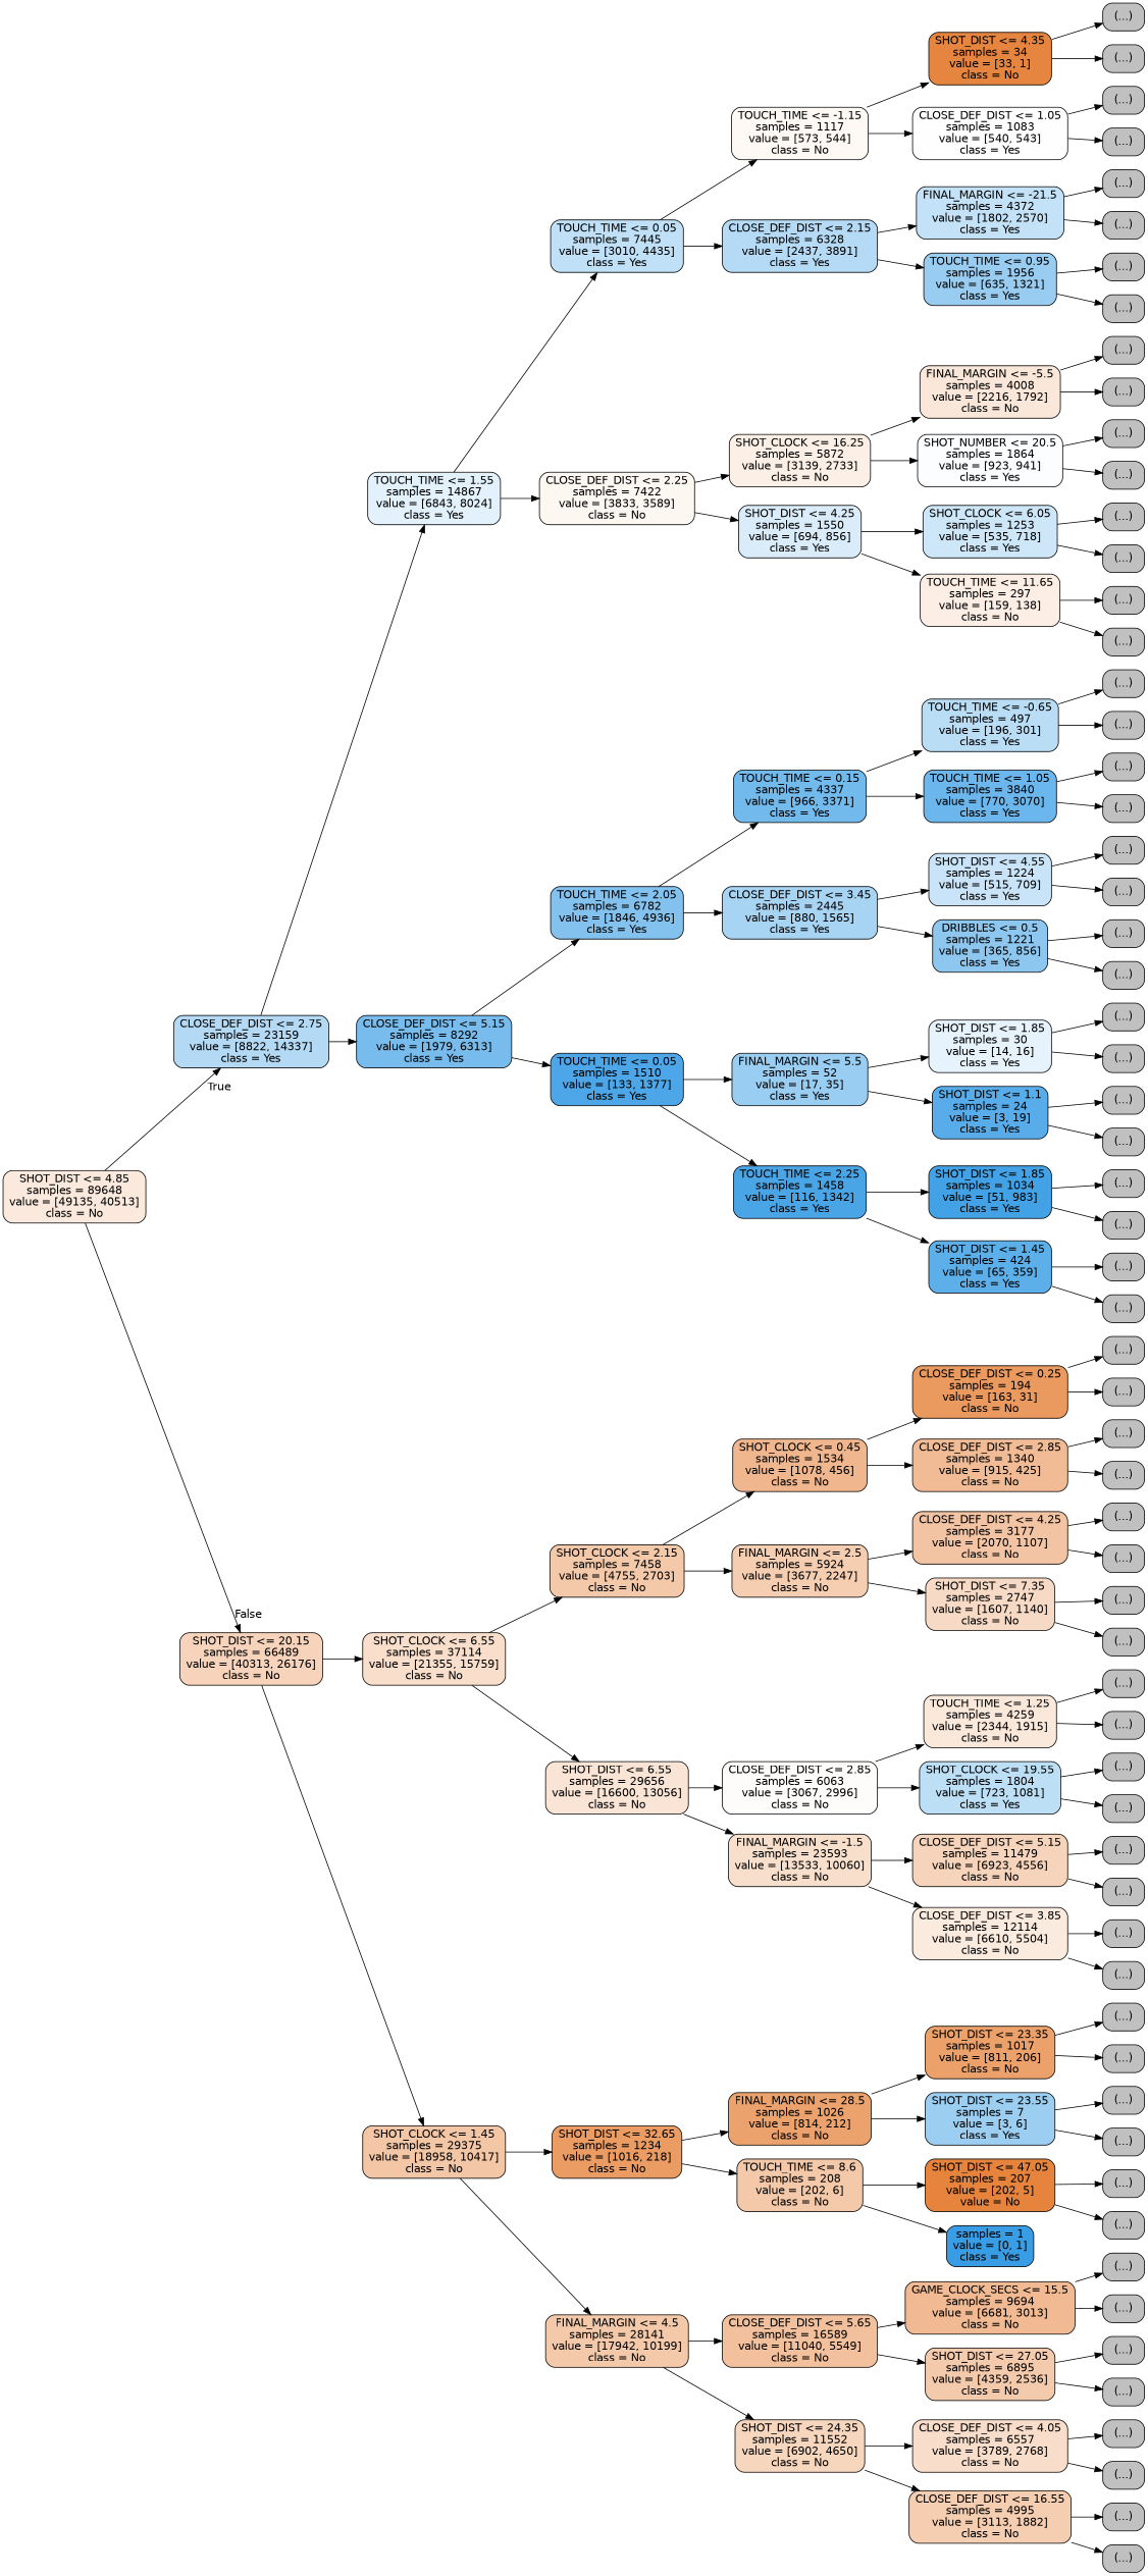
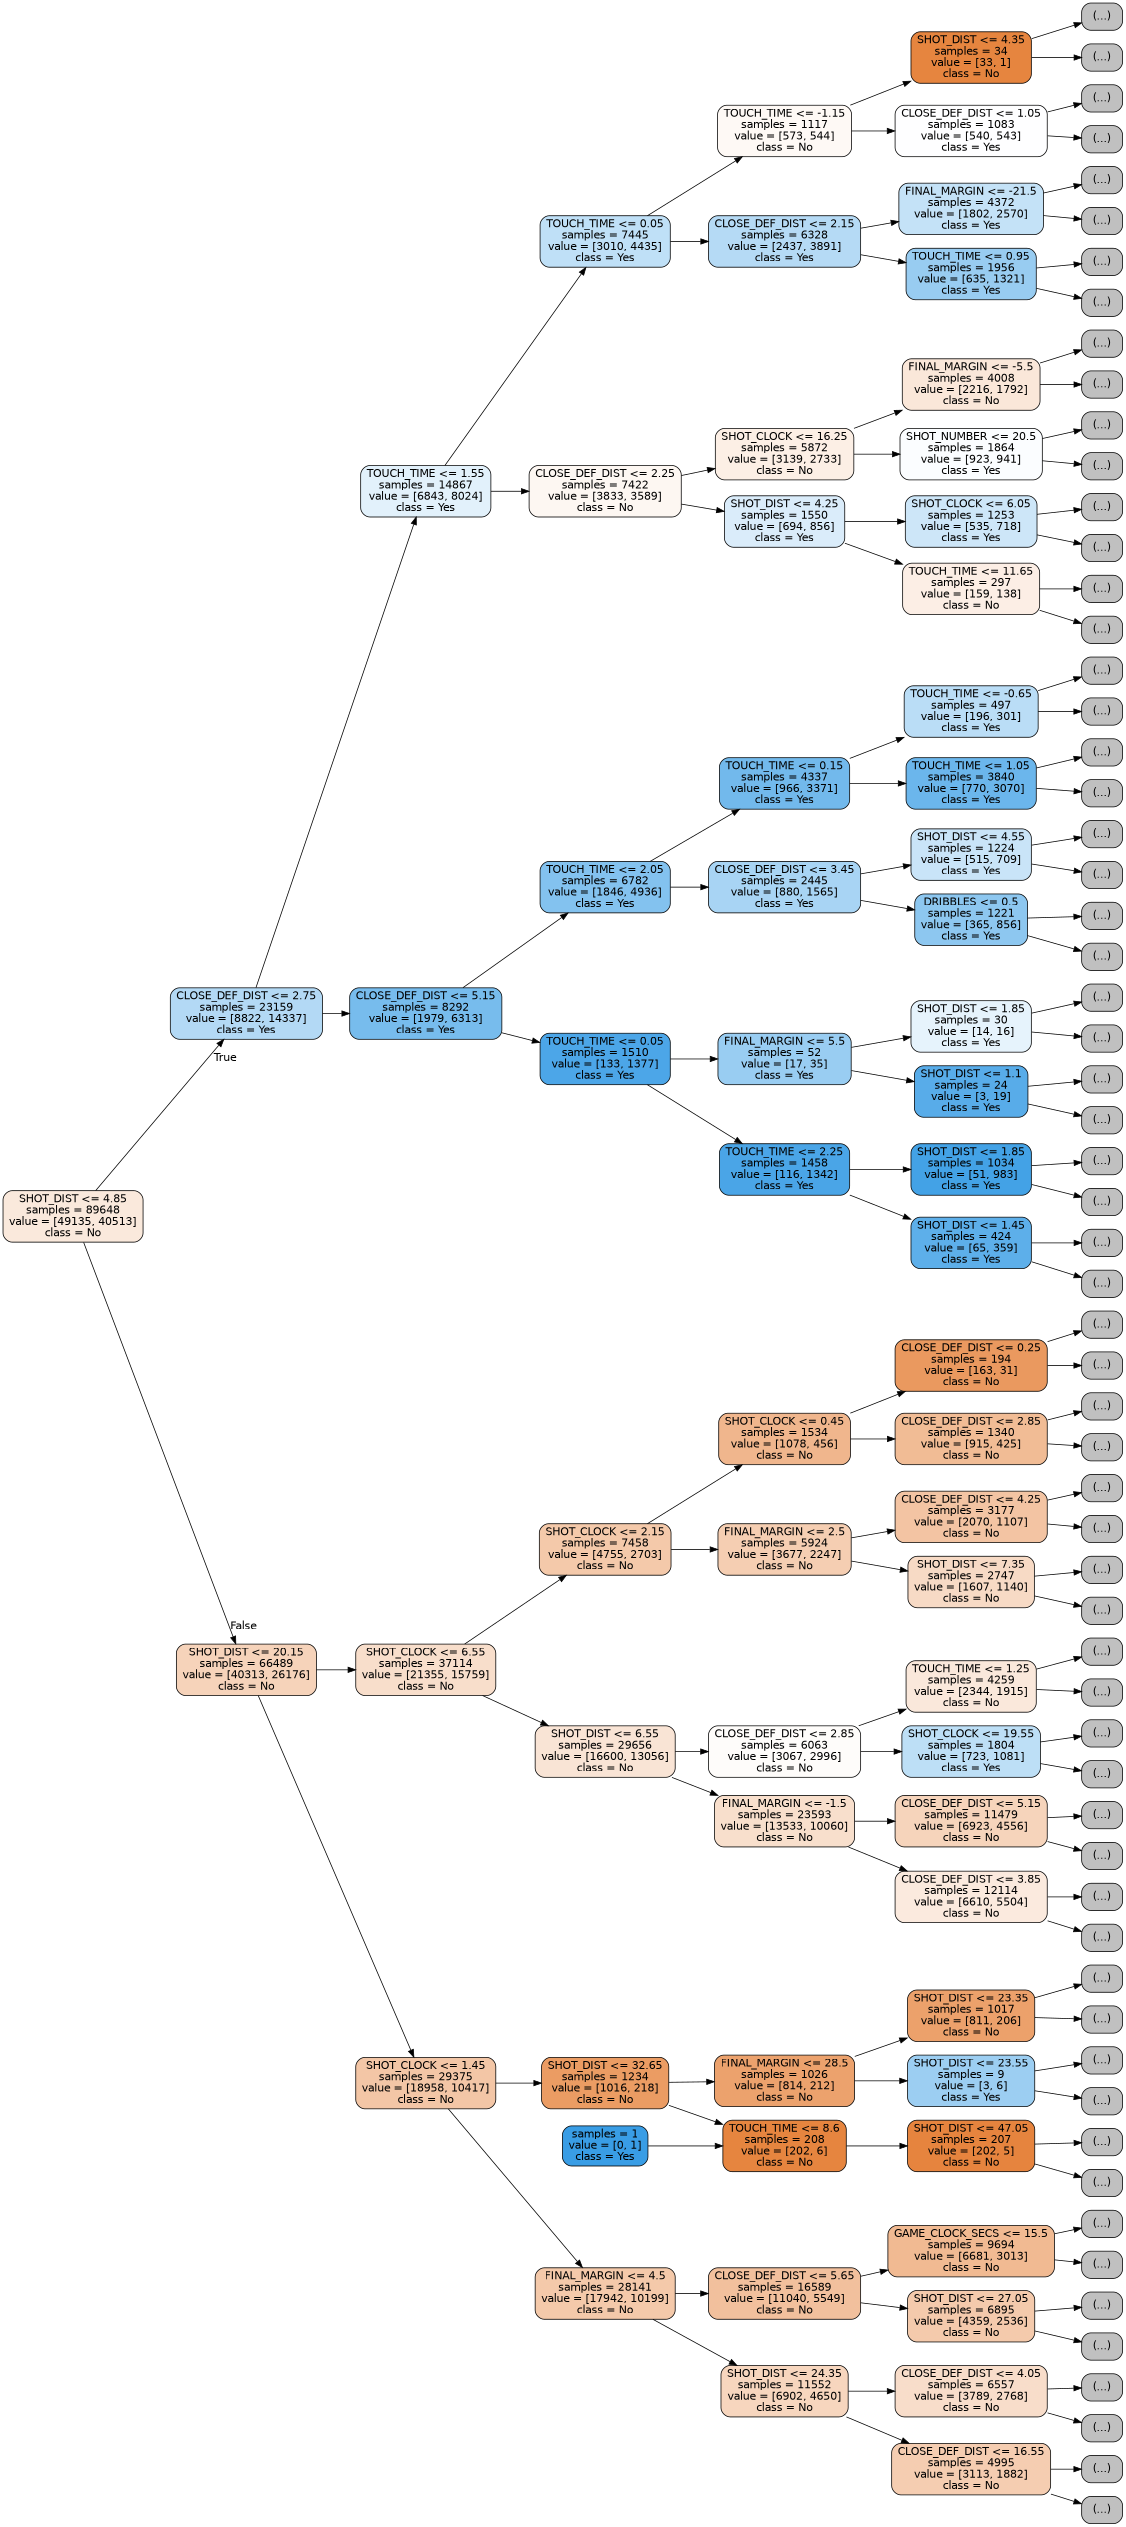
  digraph {
    rankdir=LR
    node [color=black fillcolor="#C0C0C0" fontname=helvetica shape=box style="filled, rounded"]
    edge [fontname=helvetica]
    n1 [fillcolor="#fae9dc" label="SHOT_DIST <= 4.85\nsamples = 89648\nvalue = [49135, 40513]\nclass = No"]
    n2 [fillcolor="#b3d9f5" label="CLOSE_DEF_DIST <= 2.75\nsamples = 23159\nvalue = [8822, 14337]\nclass = Yes"]
    n3 [fillcolor="#f6d3ba" label="SHOT_DIST <= 20.15\nsamples = 66489\nvalue = [40313, 26176]\nclass = No"]
    n4 [fillcolor="#e2f1fb" label="TOUCH_TIME <= 1.55\nsamples = 14867\nvalue = [6843, 8024]\nclass = Yes"]
    n5 [fillcolor="#77bced" label="CLOSE_DEF_DIST <= 5.15\nsamples = 8292\nvalue = [1979, 6313]\nclass = Yes"]
    n6 [fillcolor="#f8decb" label="SHOT_CLOCK <= 6.55\nsamples = 37114\nvalue = [21355, 15759]\nclass = No"]
    n7 [fillcolor="#f3c6a6" label="SHOT_CLOCK <= 1.45\nsamples = 29375\nvalue = [18958, 10417]\nclass = No"]
    n8 [fillcolor="#bfe0f7" label="TOUCH_TIME <= 0.05\nsamples = 7445\nvalue = [3010, 4435]\nclass = Yes"]
    n9 [fillcolor="#fdf7f2" label="CLOSE_DEF_DIST <= 2.25\nsamples = 7422\nvalue = [3833, 3589]\nclass = No"]
    n10 [fillcolor="#83c2ef" label="TOUCH_TIME <= 2.05\nsamples = 6782\nvalue = [1846, 4936]\nclass = Yes"]
    n11 [fillcolor="#4ca6e8" label="TOUCH_TIME <= 0.05\nsamples = 1510\nvalue = [133, 1377]\nclass = Yes"]
    n12 [fillcolor="#fef9f5" label="TOUCH_TIME <= -1.15\nsamples = 1117\nvalue = [573, 544]\nclass = No"]
    n13 [fillcolor="#b5daf5" label="CLOSE_DEF_DIST <= 2.15\nsamples = 6328\nvalue = [2437, 3891]\nclass = Yes"]
    n14 [fillcolor="#fcefe5" label="SHOT_CLOCK <= 16.25\nsamples = 5872\nvalue = [3139, 2733]\nclass = No"]
    n15 [fillcolor="#daecfa" label="SHOT_DIST <= 4.25\nsamples = 1550\nvalue = [694, 856]\nclass = Yes"]
    n16 [fillcolor="#e6853f" label="SHOT_DIST <= 4.35\nsamples = 34\nvalue = [33, 1]\nclass = No"]
    n17 [fillcolor="#fefeff" label="CLOSE_DEF_DIST <= 1.05\nsamples = 1083\nvalue = [540, 543]\nclass = Yes"]
    n18 [fillcolor="#c4e2f7" label="FINAL_MARGIN <= -21.5\nsamples = 4372\nvalue = [1802, 2570]\nclass = Yes"]
    n19 [fillcolor="#98ccf1" label="TOUCH_TIME <= 0.95\nsamples = 1956\nvalue = [635, 1321]\nclass = Yes"]
    n20 [label="(...)"]
    n21 [label="(...)"]
    n22 [label="(...)"]
    n23 [label="(...)"]
    n24 [label="(...)"]
    n25 [label="(...)"]
    n26 [label="(...)"]
    n27 [label="(...)"]
    n28 [fillcolor="#fae7d9" label="FINAL_MARGIN <= -5.5\nsamples = 4008\nvalue = [2216, 1792]\nclass = No"]
    n29 [fillcolor="#fbfdff" label="SHOT_NUMBER <= 20.5\nsamples = 1864\nvalue = [923, 941]\nclass = Yes"]
    n30 [fillcolor="#cde6f8" label="SHOT_CLOCK <= 6.05\nsamples = 1253\nvalue = [535, 718]\nclass = Yes"]
    n31 [fillcolor="#fceee5" label="TOUCH_TIME <= 11.65\nsamples = 297\nvalue = [159, 138]\nclass = No"]
    n32 [label="(...)"]
    n33 [label="(...)"]
    n34 [label="(...)"]
    n35 [label="(...)"]
    n36 [label="(...)"]
    n37 [label="(...)"]
    n38 [label="(...)"]
    n39 [label="(...)"]
    n40 [fillcolor="#72b9ec" label="TOUCH_TIME <= 0.15\nsamples = 4337\nvalue = [966, 3371]\nclass = Yes"]
    n41 [fillcolor="#a8d4f4" label="CLOSE_DEF_DIST <= 3.45\nsamples = 2445\nvalue = [880, 1565]\nclass = Yes"]
    n42 [fillcolor="#99cdf2" label="FINAL_MARGIN <= 5.5\nsamples = 52\nvalue = [17, 35]\nclass = Yes"]
    n43 [fillcolor="#4aa5e7" label="TOUCH_TIME <= 2.25\nsamples = 1458\nvalue = [116, 1342]\nclass = Yes"]
    n44 [fillcolor="#baddf6" label="TOUCH_TIME <= -0.65\nsamples = 497\nvalue = [196, 301]\nclass = Yes"]
    n45 [fillcolor="#6bb6ec" label="TOUCH_TIME <= 1.05\nsamples = 3840\nvalue = [770, 3070]\nclass = Yes"]
    n46 [fillcolor="#c9e4f8" label="SHOT_DIST <= 4.55\nsamples = 1224\nvalue = [515, 709]\nclass = Yes"]
    n47 [fillcolor="#8dc7f0" label="DRIBBLES <= 0.5\nsamples = 1221\nvalue = [365, 856]\nclass = Yes"]
    n48 [label="(...)"]
    n49 [label="(...)"]
    n50 [label="(...)"]
    n51 [label="(...)"]
    n52 [label="(...)"]
    n53 [label="(...)"]
    n54 [label="(...)"]
    n55 [label="(...)"]
    n56 [fillcolor="#e6f3fc" label="SHOT_DIST <= 1.85\nsamples = 30\nvalue = [14, 16]\nclass = Yes"]
    n57 [fillcolor="#58ace9" label="SHOT_DIST <= 1.1\nsamples = 24\nvalue = [3, 19]\nclass = Yes"]
    n58 [fillcolor="#43a2e6" label="SHOT_DIST <= 1.85\nsamples = 1034\nvalue = [51, 983]\nclass = Yes"]
    n59 [fillcolor="#5dafea" label="SHOT_DIST <= 1.45\nsamples = 424\nvalue = [65, 359]\nclass = Yes"]
    n60 [label="(...)"]
    n61 [label="(...)"]
    n62 [label="(...)"]
    n63 [label="(...)"]
    n64 [label="(...)"]
    n65 [label="(...)"]
    n66 [label="(...)"]
    n67 [label="(...)"]
    n68 [fillcolor="#f4c9aa" label="SHOT_CLOCK <= 2.15\nsamples = 7458\nvalue = [4755, 2703]\nclass = No"]
    n69 [fillcolor="#f9e4d5" label="SHOT_DIST <= 6.55\nsamples = 29656\nvalue = [16600, 13056]\nclass = No"]
    n70 [fillcolor="#eb9c63" label="SHOT_DIST <= 32.65\nsamples = 1234\nvalue = [1016, 218]\nclass = No"]
    n71 [fillcolor="#f4c9aa" label="FINAL_MARGIN <= 4.5\nsamples = 28141\nvalue = [17942, 10199]\nclass = No"]
    n72 [fillcolor="#f0b68d" label="SHOT_CLOCK <= 0.45\nsamples = 1534\nvalue = [1078, 456]\nclass = No"]
    n73 [fillcolor="#f5ceb2" label="FINAL_MARGIN <= 2.5\nsamples = 5924\nvalue = [3677, 2247]\nclass = No"]
    n74 [fillcolor="#fefcfa" label="CLOSE_DEF_DIST <= 2.85\nsamples = 6063\nvalue = [3067, 2996]\nclass = No"]
    n75 [fillcolor="#f8dfcc" label="FINAL_MARGIN <= -1.5\nsamples = 23593\nvalue = [13533, 10060]\nclass = No"]
    n76 [fillcolor="#ea995f" label="CLOSE_DEF_DIST <= 0.25\nsamples = 194\nvalue = [163, 31]\nclass = No"]
    n77 [fillcolor="#f1bc95" label="CLOSE_DEF_DIST <= 2.85\nsamples = 1340\nvalue = [915, 425]\nclass = No"]
    n78 [fillcolor="#f3c4a3" label="CLOSE_DEF_DIST <= 4.25\nsamples = 3177\nvalue = [2070, 1107]\nclass = No"]
    n79 [fillcolor="#f7dac5" label="SHOT_DIST <= 7.35\nsamples = 2747\nvalue = [1607, 1140]\nclass = No"]
    n80 [label="(...)"]
    n81 [label="(...)"]
    n82 [label="(...)"]
    n83 [label="(...)"]
    n84 [label="(...)"]
    n85 [label="(...)"]
    n86 [label="(...)"]
    n87 [label="(...)"]
    n88 [fillcolor="#fae8db" label="TOUCH_TIME <= 1.25\nsamples = 4259\nvalue = [2344, 1915]\nclass = No"]
    n89 [fillcolor="#bddff6" label="SHOT_CLOCK <= 19.55\nsamples = 1804\nvalue = [723, 1081]\nclass = Yes"]
    n90 [fillcolor="#f6d4bb" label="CLOSE_DEF_DIST <= 5.15\nsamples = 11479\nvalue = [6923, 4556]\nclass = No"]
    n91 [fillcolor="#fbeade" label="CLOSE_DEF_DIST <= 3.85\nsamples = 12114\nvalue = [6610, 5504]\nclass = No"]
    n92 [label="(...)"]
    n93 [label="(...)"]
    n94 [label="(...)"]
    n95 [label="(...)"]
    n96 [label="(...)"]
    n97 [label="(...)"]
    n98 [label="(...)"]
    n99 [label="(...)"]
    n100 [fillcolor="#eca26d" label="FINAL_MARGIN <= 28.5\nsamples = 1026\nvalue = [814, 212]\nclass = No"]
-   n101 [fillcolor="#f4c9aa" label="TOUCH_TIME <= 8.6\nsamples = 208\nvalue = [202, 6]\nclass = No"]
+   n101 [fillcolor="#e6853f" label="TOUCH_TIME <= 8.6\nsamples = 208\nvalue = [202, 6]\nclass = No"]
    n102 [fillcolor="#f2c09d" label="CLOSE_DEF_DIST <= 5.65\nsamples = 16589\nvalue = [11040, 5549]\nclass = No"]
    n103 [fillcolor="#f7d6be" label="SHOT_DIST <= 24.35\nsamples = 11552\nvalue = [6902, 4650]\nclass = No"]
    n104 [fillcolor="#eca16b" label="SHOT_DIST <= 23.35\nsamples = 1017\nvalue = [811, 206]\nclass = No"]
-   n105 [fillcolor="#9ccef2" label="SHOT_DIST <= 23.55\nsamples = 7\nvalue = [3, 6]\nclass = Yes"]
-   n106 [fillcolor="#e6843e" label="SHOT_DIST <= 47.05\nsamples = 207\nvalue = [202, 5]\nvalue = No"]
+   n105 [fillcolor="#9ccef2" label="SHOT_DIST <= 23.55\nsamples = 9\nvalue = [3, 6]\nclass = Yes"]
+   n106 [fillcolor="#e6843e" label="SHOT_DIST <= 47.05\nsamples = 207\nvalue = [202, 5]\nclass = No"]
    n107 [fillcolor="#399de5" label="samples = 1\nvalue = [0, 1]\nclass = Yes"]
    n108 [label="(...)"]
    n109 [label="(...)"]
    n110 [label="(...)"]
    n111 [label="(...)"]
    n112 [label="(...)"]
    n113 [label="(...)"]
    n114 [fillcolor="#f1ba92" label="GAME_CLOCK_SECS <= 15.5\nsamples = 9694\nvalue = [6681, 3013]\nclass = No"]
    n115 [fillcolor="#f4caac" label="SHOT_DIST <= 27.05\nsamples = 6895\nvalue = [4359, 2536]\nclass = No"]
    n116 [fillcolor="#f8ddca" label="CLOSE_DEF_DIST <= 4.05\nsamples = 6557\nvalue = [3789, 2768]\nclass = No"]
    n117 [fillcolor="#f5cdb1" label="CLOSE_DEF_DIST <= 16.55\nsamples = 4995\nvalue = [3113, 1882]\nclass = No"]
    n118 [label="(...)"]
    n119 [label="(...)"]
    n120 [label="(...)"]
    n121 [label="(...)"]
    n122 [label="(...)"]
    n123 [label="(...)"]
    n124 [label="(...)"]
    n125 [label="(...)"]
    n1 -> n2 [headlabel=True labelangle=45 labeldistance=2.5]
    n1 -> n3 [headlabel=False labelangle=-45 labeldistance=2.5]
    n2 -> n4
    n2 -> n5
    n3 -> n6
    n3 -> n7
    n4 -> n8
    n4 -> n9
    n5 -> n10
    n5 -> n11
    n6 -> n68
    n6 -> n69
    n7 -> n70
    n7 -> n71
    n8 -> n12
    n8 -> n13
    n9 -> n14
    n9 -> n15
    n10 -> n40
    n10 -> n41
    n11 -> n42
    n11 -> n43
    n12 -> n16
    n12 -> n17
    n13 -> n18
    n13 -> n19
    n14 -> n28
    n14 -> n29
    n15 -> n30
    n15 -> n31
    n16 -> n20
    n16 -> n21
    n17 -> n22
    n17 -> n23
    n18 -> n24
    n18 -> n25
    n19 -> n26
    n19 -> n27
    n28 -> n32
    n28 -> n33
    n29 -> n34
    n29 -> n35
    n30 -> n36
    n30 -> n37
    n31 -> n38
    n31 -> n39
    n40 -> n44
    n40 -> n45
    n41 -> n46
    n41 -> n47
    n42 -> n56
    n42 -> n57
    n43 -> n58
    n43 -> n59
    n44 -> n48
    n44 -> n49
    n45 -> n50
    n45 -> n51
    n46 -> n52
    n46 -> n53
    n47 -> n54
    n47 -> n55
    n56 -> n60
    n56 -> n61
    n57 -> n62
    n57 -> n63
    n58 -> n64
    n58 -> n65
    n59 -> n66
    n59 -> n67
    n68 -> n72
    n68 -> n73
    n69 -> n74
    n69 -> n75
    n70 -> n100
    n70 -> n101
    n71 -> n102
    n71 -> n103
    n72 -> n76
    n72 -> n77
    n73 -> n78
    n73 -> n79
    n74 -> n88
    n74 -> n89
    n75 -> n90
    n75 -> n91
    n76 -> n80
    n76 -> n81
    n77 -> n82
    n77 -> n83
    n78 -> n84
    n78 -> n85
    n79 -> n86
    n79 -> n87
    n88 -> n92
    n88 -> n93
    n89 -> n94
    n89 -> n95
    n90 -> n96
    n90 -> n97
    n91 -> n98
    n91 -> n99
    n100 -> n104
    n100 -> n105
    n101 -> n106
-   n101 -> n107
+   n107 -> n101
    n102 -> n114
    n102 -> n115
    n103 -> n116
    n103 -> n117
    n104 -> n108
    n104 -> n109
    n105 -> n110
    n105 -> n111
    n106 -> n112
    n106 -> n113
    n114 -> n118
    n114 -> n119
    n115 -> n120
    n115 -> n121
    n116 -> n122
    n116 -> n123
    n117 -> n124
    n117 -> n125
  }
